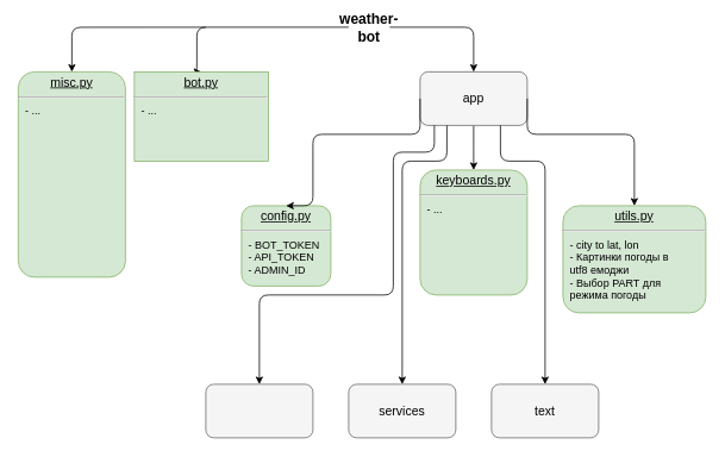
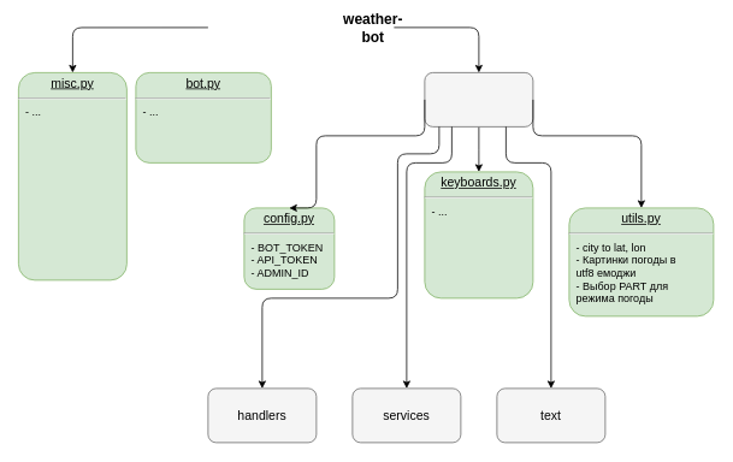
  <mxCell id="0" />
  <mxCell id="1" parent="0" />
  <mxCell id="2" value="weather-bot" style="text;html=1;strokeColor=none;fillColor=none;align=center;verticalAlign=middle;whiteSpace=wrap;rounded=0;fontSize=16;fontStyle=1" parent="1" vertex="1"><mxGeometry x="390" y="20" width="46" height="20" as="geometry" /></mxCell>
  <mxCell id="3" style="edgeStyle=orthogonalEdgeStyle;rounded=0;orthogonalLoop=1;jettySize=auto;html=1;fontSize=14;" parent="1" source="4" edge="1"><mxGeometry relative="1" as="geometry"><mxPoint x="530" y="190" as="targetPoint" /></mxGeometry></mxCell>
  <mxCell id="4" value="" style="rounded=1;whiteSpace=wrap;html=1;fontSize=16;fillColor=#f5f5f5;strokeColor=#666666;fontColor=#333333;" parent="1" vertex="1"><mxGeometry x="470" y="80" width="120" height="60" as="geometry" /></mxCell>
- <mxCell id="5" value="&lt;div&gt;app&lt;/div&gt;" style="text;html=1;strokeColor=none;fillColor=none;align=center;verticalAlign=middle;whiteSpace=wrap;rounded=0;fontSize=14;" parent="1" vertex="1"><mxGeometry x="510" y="100" width="40" height="20" as="geometry" /></mxCell>
  <mxCell id="6" value="&lt;p style=&quot;margin: 4px 0px 0px ; text-align: center ; text-decoration: underline ; font-size: 14px&quot;&gt;&lt;font style=&quot;font-size: 14px&quot;&gt;config.py&lt;br&gt;&lt;/font&gt;&lt;/p&gt;&lt;hr style=&quot;font-size: 14px&quot;&gt;&lt;p style=&quot;margin: 0px 0px 0px 8px&quot;&gt;&lt;font style=&quot;font-size: 12px&quot;&gt;- BOT_TOKEN&lt;br&gt;- API_TOKEN&lt;/font&gt;&lt;/p&gt;&lt;p style=&quot;margin: 0px 0px 0px 8px&quot;&gt;&lt;font style=&quot;font-size: 12px&quot;&gt;- ADMIN_ID&lt;br&gt;&lt;/font&gt;&lt;/p&gt;" style="verticalAlign=top;align=left;overflow=fill;fontSize=12;fontFamily=Helvetica;html=1;rounded=1;shadow=0;glass=0;strokeColor=#82b366;fillColor=#d5e8d4;" parent="1" vertex="1"><mxGeometry x="270" y="230" width="100" height="90" as="geometry" /></mxCell>
  <mxCell id="7" value="" style="edgeStyle=segmentEdgeStyle;endArrow=classic;html=1;fontSize=14;entryX=0.5;entryY=0;entryDx=0;entryDy=0;exitX=0;exitY=0.5;exitDx=0;exitDy=0;" parent="1" source="4" target="6" edge="1"><mxGeometry width="50" height="50" relative="1" as="geometry"><mxPoint x="440" y="125" as="sourcePoint" /><mxPoint x="570" y="250" as="targetPoint" /><Array as="points"><mxPoint x="470" y="150" /><mxPoint x="350" y="150" /></Array></mxGeometry></mxCell>
  <mxCell id="8" value="" style="edgeStyle=segmentEdgeStyle;endArrow=classic;html=1;fontSize=14;entryX=0.5;entryY=0;entryDx=0;entryDy=0;" parent="1" source="2" target="4" edge="1"><mxGeometry width="50" height="50" relative="1" as="geometry"><mxPoint x="500" y="70" as="sourcePoint" /><mxPoint x="550" y="20" as="targetPoint" /></mxGeometry></mxCell>
- <mxCell id="9" value="" style="edgeStyle=segmentEdgeStyle;endArrow=classic;html=1;fontSize=14;entryX=0.5;entryY=0;entryDx=0;entryDy=0;" parent="1" source="2" target="10" edge="1"><mxGeometry width="50" height="50" relative="1" as="geometry"><mxPoint x="260" y="70" as="sourcePoint" /><mxPoint x="290" y="80" as="targetPoint" /><Array as="points"><mxPoint x="220" y="30" /></Array></mxGeometry></mxCell>
- <mxCell id="10" value="&lt;p style=&quot;margin: 4px 0px 0px ; text-align: center ; text-decoration: underline ; font-size: 14px&quot;&gt;&lt;font style=&quot;font-size: 14px&quot;&gt;bot.py&lt;br&gt;&lt;/font&gt;&lt;/p&gt;&lt;hr style=&quot;font-size: 14px&quot;&gt;&lt;p style=&quot;margin: 0px 0px 0px 8px&quot;&gt;&lt;font style=&quot;font-size: 12px&quot;&gt;- ...&lt;br&gt;&lt;/font&gt;&lt;/p&gt;" style="verticalAlign=top;align=left;overflow=fill;fontSize=12;fontFamily=Helvetica;html=1;shadow=0;glass=0;strokeColor=#82b366;fillColor=#d5e8d4;rounded=0;" vertex="1" parent="1"><mxGeometry x="150" y="80" width="150" height="100" as="geometry" /></mxCell>
+ <mxCell id="10" value="&lt;p style=&quot;margin: 4px 0px 0px ; text-align: center ; text-decoration: underline ; font-size: 14px&quot;&gt;&lt;font style=&quot;font-size: 14px&quot;&gt;bot.py&lt;br&gt;&lt;/font&gt;&lt;/p&gt;&lt;hr style=&quot;font-size: 14px&quot;&gt;&lt;p style=&quot;margin: 0px 0px 0px 8px&quot;&gt;&lt;font style=&quot;font-size: 12px&quot;&gt;- ...&lt;br&gt;&lt;/font&gt;&lt;/p&gt;" style="verticalAlign=top;align=left;overflow=fill;fontSize=12;fontFamily=Helvetica;html=1;rounded=1;shadow=0;glass=0;strokeColor=#82b366;fillColor=#d5e8d4;" vertex="1" parent="1"><mxGeometry x="150" y="80" width="150" height="100" as="geometry" /></mxCell>
  <mxCell id="11" value="&lt;p style=&quot;margin: 4px 0px 0px ; text-align: center ; text-decoration: underline ; font-size: 14px&quot;&gt;&lt;font style=&quot;font-size: 14px&quot;&gt;keyboards.py&lt;br&gt;&lt;/font&gt;&lt;/p&gt;&lt;hr style=&quot;font-size: 14px&quot;&gt;&lt;p style=&quot;margin: 0px 0px 0px 8px&quot;&gt;&lt;font style=&quot;font-size: 12px&quot;&gt;- ...&lt;br&gt;&lt;/font&gt;&lt;/p&gt;" style="verticalAlign=top;align=left;overflow=fill;fontSize=12;fontFamily=Helvetica;html=1;rounded=1;shadow=0;glass=0;strokeColor=#82b366;fillColor=#d5e8d4;" vertex="1" parent="1"><mxGeometry x="470" y="190" width="120" height="140" as="geometry" /></mxCell>
  <mxCell id="12" value="&lt;p style=&quot;margin: 4px 0px 0px ; text-align: center ; text-decoration: underline ; font-size: 14px&quot;&gt;&lt;font style=&quot;font-size: 14px&quot;&gt;utils.py&lt;br&gt;&lt;/font&gt;&lt;/p&gt;&lt;hr style=&quot;font-size: 14px&quot;&gt;&lt;p style=&quot;margin: 0px 0px 0px 8px&quot;&gt;&lt;font style=&quot;font-size: 12px&quot;&gt;- city to lat, lon&lt;br&gt;- Картинки погоды в &lt;br&gt;utf8 емоджи&lt;br&gt;- Выбор PART для &lt;br&gt;&lt;/font&gt;&lt;/p&gt;&lt;p style=&quot;margin: 0px 0px 0px 8px&quot;&gt;&lt;font style=&quot;font-size: 12px&quot;&gt;режима погоды&lt;br&gt;&lt;br&gt;&lt;/font&gt;&lt;/p&gt;" style="verticalAlign=top;align=left;overflow=fill;fontSize=12;fontFamily=Helvetica;html=1;rounded=1;shadow=0;glass=0;strokeColor=#82b366;fillColor=#d5e8d4;" vertex="1" parent="1"><mxGeometry x="630" y="230" width="160" height="120" as="geometry" /></mxCell>
  <mxCell id="13" value="" style="edgeStyle=segmentEdgeStyle;endArrow=classic;html=1;fontSize=14;exitX=0;exitY=0.5;exitDx=0;exitDy=0;entryX=0.5;entryY=0;entryDx=0;entryDy=0;" edge="1" parent="1" target="12"><mxGeometry width="50" height="50" relative="1" as="geometry"><mxPoint x="590" y="110" as="sourcePoint" /><mxPoint x="470" y="230" as="targetPoint" /><Array as="points"><mxPoint x="590" y="150" /><mxPoint x="710" y="150" /></Array></mxGeometry></mxCell>
  <mxCell id="14" value="" style="edgeStyle=segmentEdgeStyle;endArrow=classic;html=1;" edge="1" parent="1" source="4"><mxGeometry width="50" height="50" relative="1" as="geometry"><mxPoint x="450" y="360" as="sourcePoint" /><mxPoint x="450" y="430" as="targetPoint" /><Array as="points"><mxPoint x="500" y="180" /><mxPoint x="450" y="180" /><mxPoint x="450" y="430" /></Array></mxGeometry></mxCell>
  <mxCell id="15" value="" style="edgeStyle=segmentEdgeStyle;endArrow=classic;html=1;exitX=0.75;exitY=1;exitDx=0;exitDy=0;" edge="1" parent="1" source="4"><mxGeometry width="50" height="50" relative="1" as="geometry"><mxPoint x="550" y="410" as="sourcePoint" /><mxPoint x="610" y="430" as="targetPoint" /><Array as="points"><mxPoint x="560" y="180" /><mxPoint x="610" y="180" /><mxPoint x="610" y="430" /></Array></mxGeometry></mxCell>
  <mxCell id="16" value="" style="edgeStyle=segmentEdgeStyle;endArrow=classic;html=1;" edge="1" parent="1"><mxGeometry width="50" height="50" relative="1" as="geometry"><mxPoint x="486" y="140" as="sourcePoint" /><mxPoint x="290" y="430" as="targetPoint" /><Array as="points"><mxPoint x="486" y="170" /><mxPoint x="440" y="170" /><mxPoint x="440" y="330" /><mxPoint x="290" y="330" /></Array></mxGeometry></mxCell>
  <mxCell id="17" value="" style="rounded=1;whiteSpace=wrap;html=1;fontSize=16;fillColor=#f5f5f5;strokeColor=#666666;fontColor=#333333;" vertex="1" parent="1"><mxGeometry x="230" y="430" width="120" height="60" as="geometry" /></mxCell>
+ <mxCell id="18" value="handlers" style="text;html=1;strokeColor=none;fillColor=none;align=center;verticalAlign=middle;whiteSpace=wrap;rounded=0;fontSize=14;" vertex="1" parent="1"><mxGeometry x="270" y="450" width="40" height="20" as="geometry" /></mxCell>
  <mxCell id="19" value="" style="rounded=1;whiteSpace=wrap;html=1;fontSize=16;fillColor=#f5f5f5;strokeColor=#666666;fontColor=#333333;" vertex="1" parent="1"><mxGeometry x="390" y="430" width="120" height="60" as="geometry" /></mxCell>
  <mxCell id="20" value="services" style="text;html=1;strokeColor=none;fillColor=none;align=center;verticalAlign=middle;whiteSpace=wrap;rounded=0;fontSize=14;" vertex="1" parent="1"><mxGeometry x="430" y="450" width="40" height="20" as="geometry" /></mxCell>
  <mxCell id="21" value="" style="rounded=1;whiteSpace=wrap;html=1;fontSize=16;fillColor=#f5f5f5;strokeColor=#666666;fontColor=#333333;" vertex="1" parent="1"><mxGeometry x="550" y="430" width="120" height="60" as="geometry" /></mxCell>
  <mxCell id="22" value="text" style="text;html=1;strokeColor=none;fillColor=none;align=center;verticalAlign=middle;whiteSpace=wrap;rounded=0;fontSize=14;" vertex="1" parent="1"><mxGeometry x="590" y="450" width="40" height="20" as="geometry" /></mxCell>
  <mxCell id="23" value="" style="edgeStyle=segmentEdgeStyle;endArrow=classic;html=1;fontSize=14;entryX=0.5;entryY=0;entryDx=0;entryDy=0;" edge="1" parent="1" target="24"><mxGeometry width="50" height="50" relative="1" as="geometry"><mxPoint x="230" y="30.059" as="sourcePoint" /><mxPoint x="60" y="80" as="targetPoint" /><Array as="points"><mxPoint x="80" y="30" /></Array></mxGeometry></mxCell>
  <mxCell id="24" value="&lt;p style=&quot;margin: 4px 0px 0px ; text-align: center ; text-decoration: underline ; font-size: 14px&quot;&gt;&lt;font style=&quot;font-size: 14px&quot;&gt;misc.py&lt;br&gt;&lt;/font&gt;&lt;/p&gt;&lt;hr style=&quot;font-size: 14px&quot;&gt;&lt;p style=&quot;margin: 0px 0px 0px 8px&quot;&gt;&lt;font style=&quot;font-size: 12px&quot;&gt;- ...&lt;br&gt;&lt;/font&gt;&lt;/p&gt;" style="verticalAlign=top;align=left;overflow=fill;fontSize=12;fontFamily=Helvetica;html=1;rounded=1;shadow=0;glass=0;strokeColor=#82b366;fillColor=#d5e8d4;" vertex="1" parent="1"><mxGeometry x="20" y="80" width="120" height="230" as="geometry" /></mxCell>
